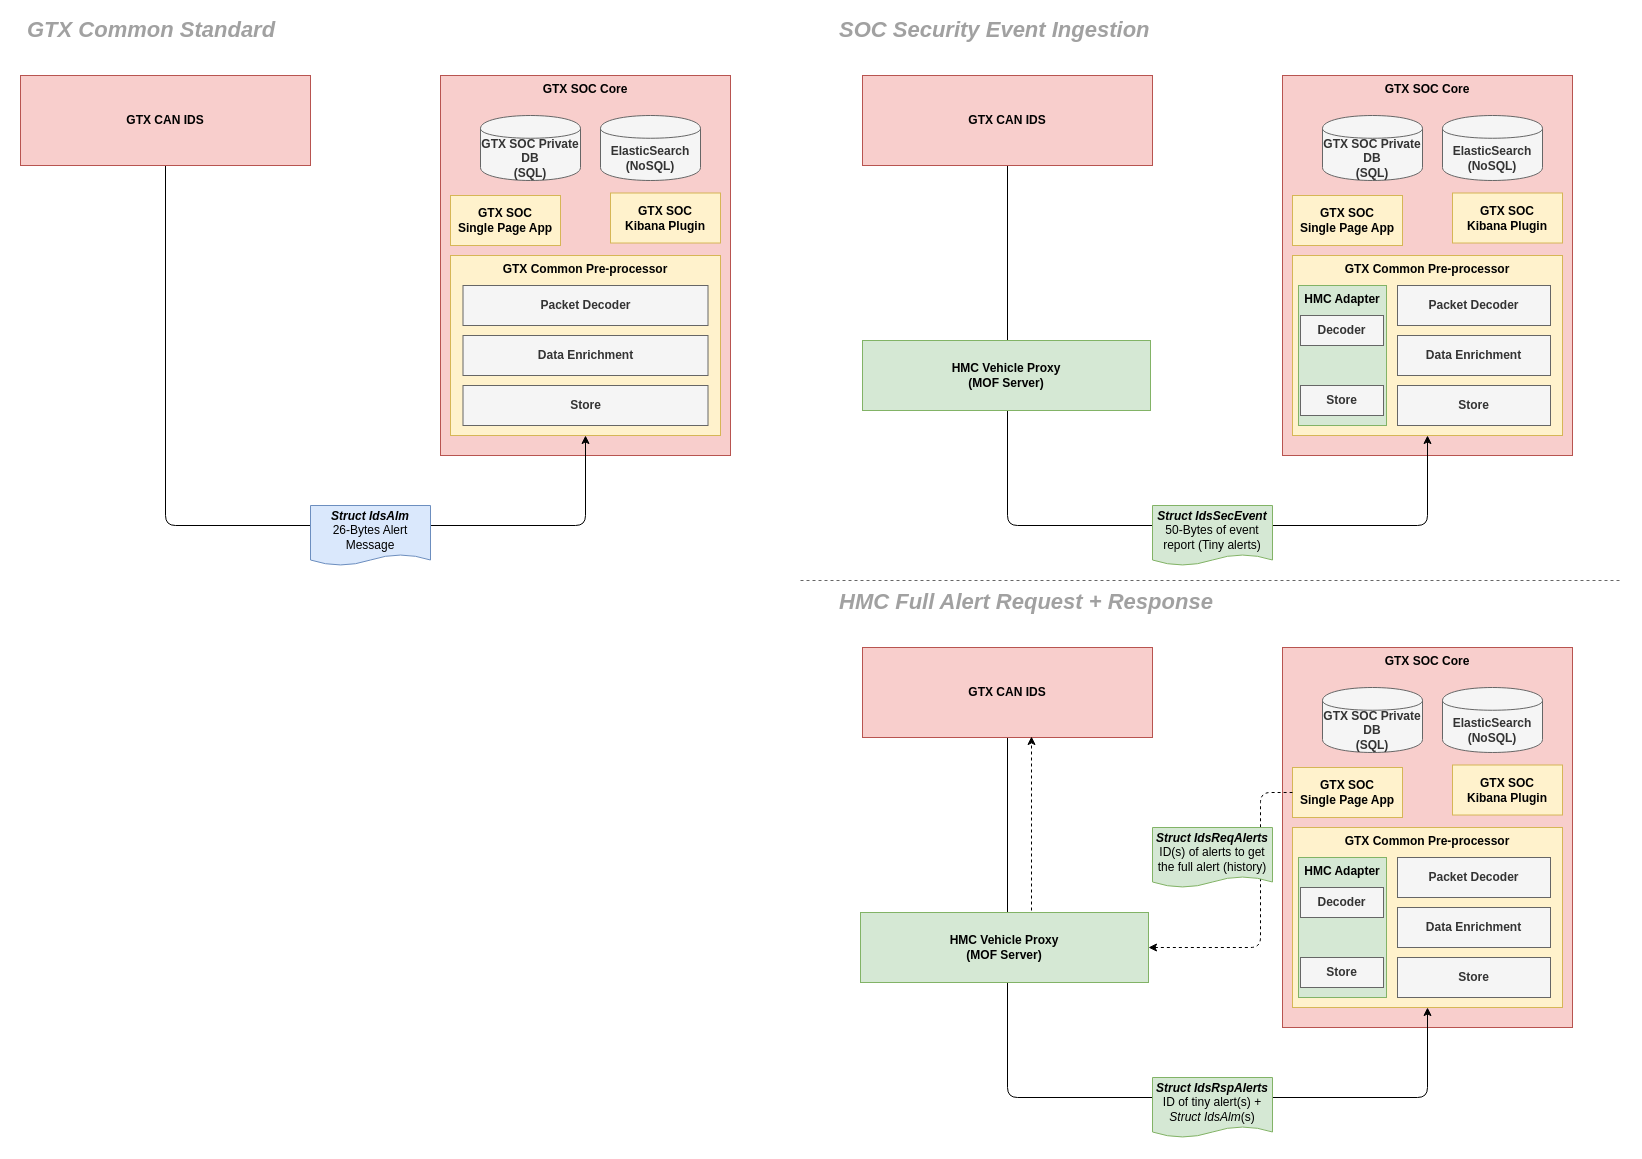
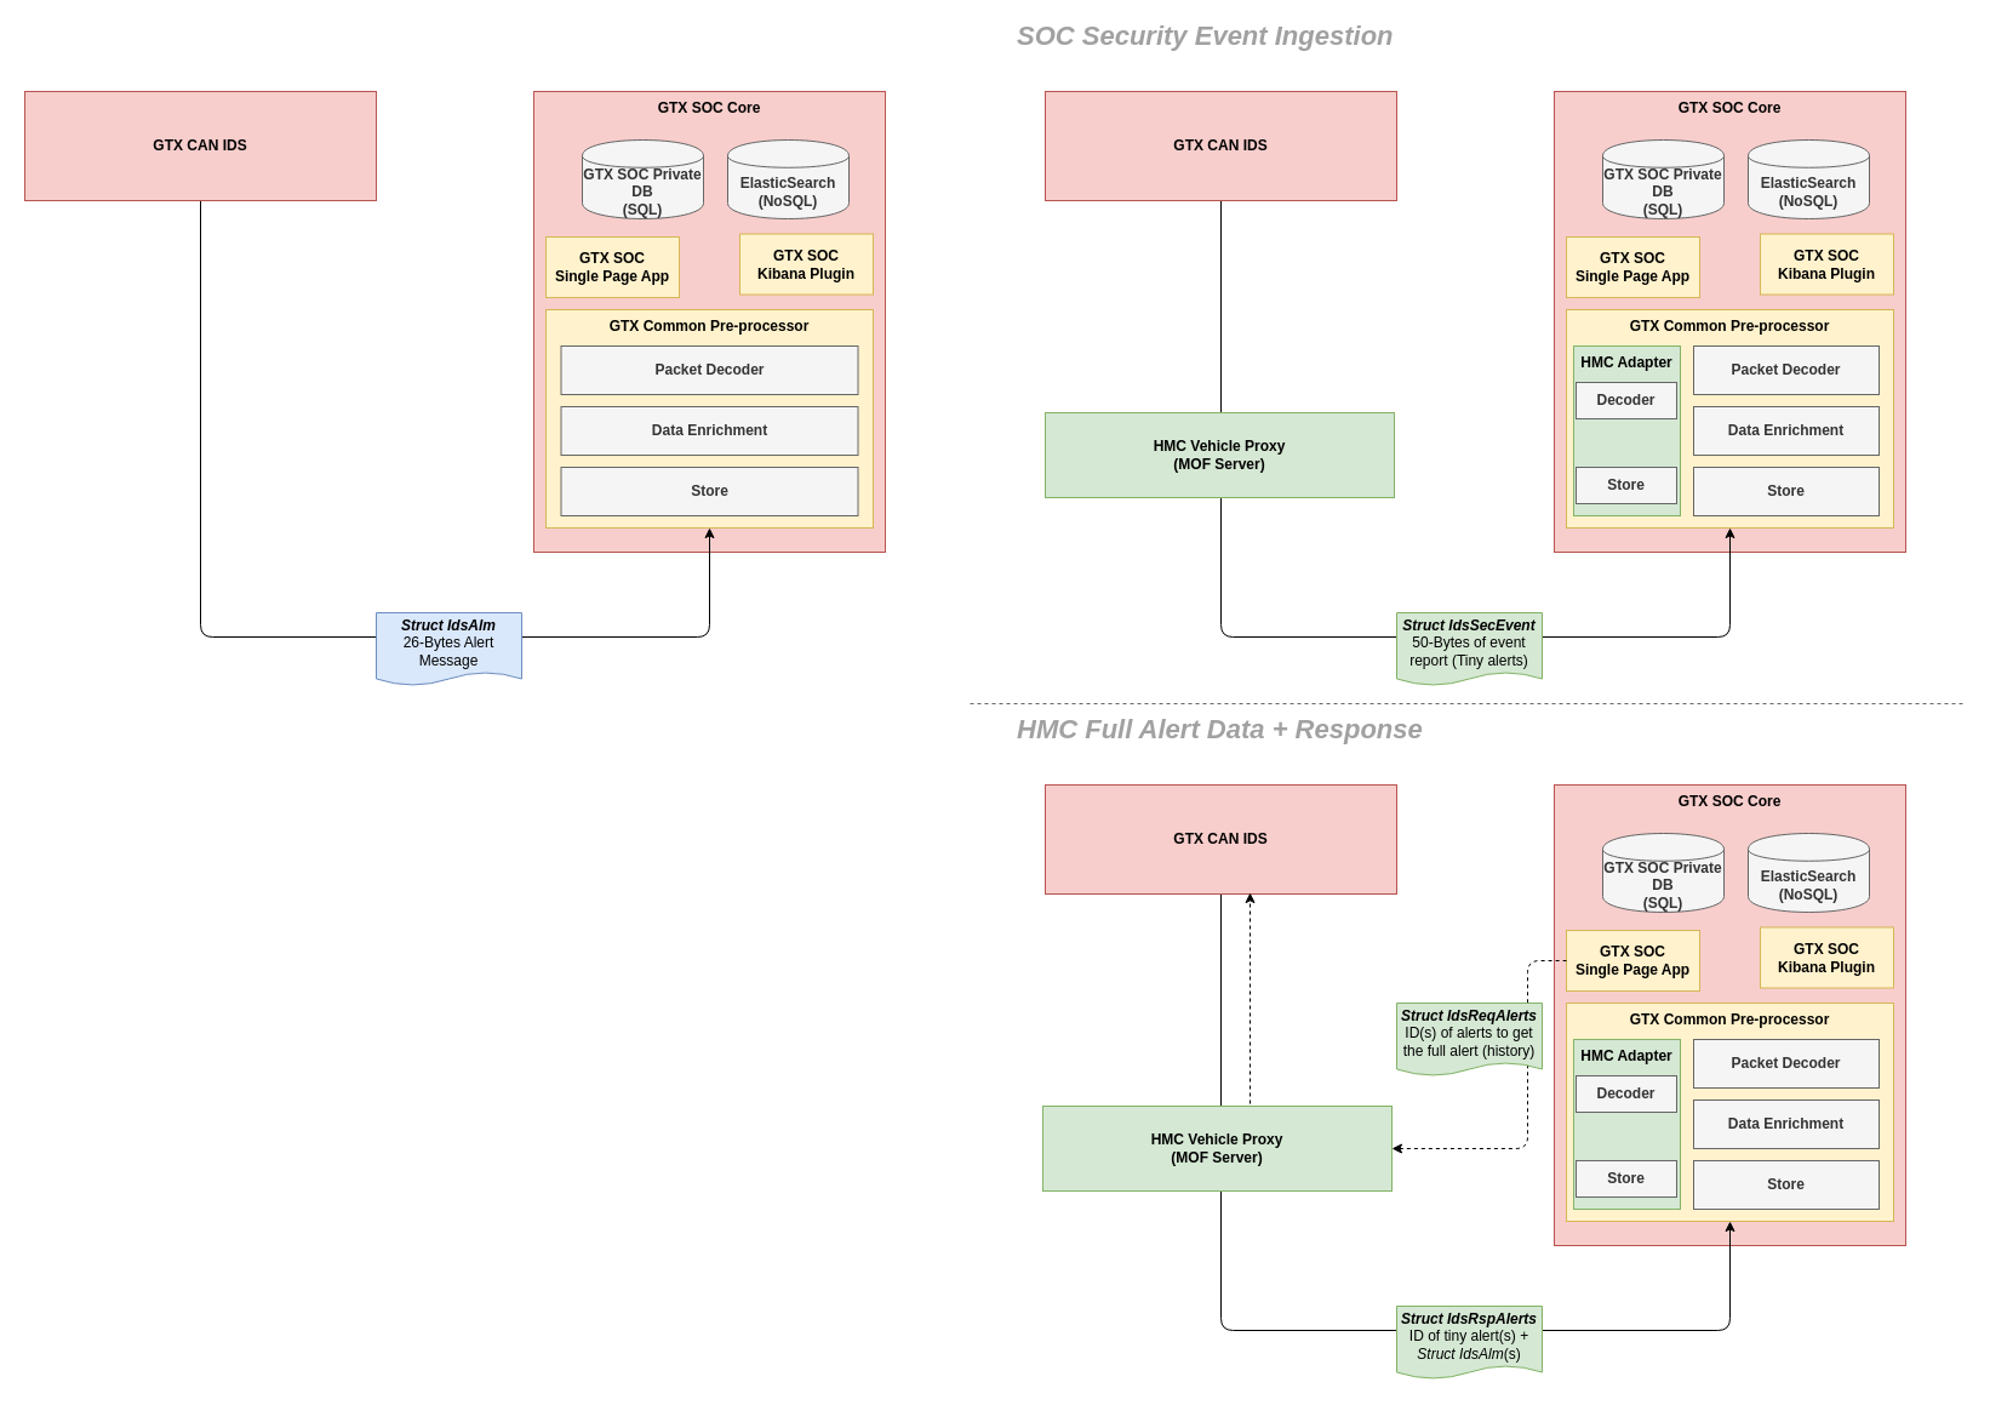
  <mxCell id="0" />
  <mxCell id="1" parent="0" />
  <mxCell id="2" value="GTX SOC Core" style="rounded=0;whiteSpace=wrap;html=1;fillColor=#f8cecc;strokeColor=#b85450;verticalAlign=top;fontStyle=1" parent="1" vertex="1"><mxGeometry x="440" y="75" width="290" height="380" as="geometry" /></mxCell>
  <mxCell id="3" value="GTX Common Pre-processor" style="rounded=0;whiteSpace=wrap;html=1;fillColor=#fff2cc;strokeColor=#d6b656;fontStyle=1;verticalAlign=top;" parent="1" vertex="1"><mxGeometry x="450" y="255" width="270" height="180" as="geometry" /></mxCell>
  <mxCell id="4" value="GTX SOC&lt;br&gt;Single Page App" style="rounded=0;whiteSpace=wrap;html=1;fillColor=#fff2cc;strokeColor=#d6b656;fontStyle=1" parent="1" vertex="1"><mxGeometry x="450" y="195" width="110" height="50" as="geometry" /></mxCell>
  <mxCell id="5" value="GTX SOC Private DB&lt;br&gt;(SQL)" style="shape=cylinder;whiteSpace=wrap;html=1;boundedLbl=1;backgroundOutline=1;fontStyle=1;fillColor=#f5f5f5;strokeColor=#666666;fontColor=#333333;" parent="1" vertex="1"><mxGeometry x="480" y="115" width="100" height="65" as="geometry" /></mxCell>
  <mxCell id="6" value="ElasticSearch&lt;br&gt;(NoSQL)" style="shape=cylinder;whiteSpace=wrap;html=1;boundedLbl=1;backgroundOutline=1;fontStyle=1;fillColor=#f5f5f5;strokeColor=#666666;fontColor=#333333;" parent="1" vertex="1"><mxGeometry x="600" y="115" width="100" height="65" as="geometry" /></mxCell>
  <mxCell id="7" value="GTX SOC&lt;br&gt;Kibana Plugin" style="rounded=0;whiteSpace=wrap;html=1;fillColor=#fff2cc;strokeColor=#d6b656;fontStyle=1" parent="1" vertex="1"><mxGeometry x="610" y="192.5" width="110" height="50" as="geometry" /></mxCell>
  <mxCell id="8" value="" style="endArrow=classic;html=1;exitX=0.5;exitY=1;exitDx=0;exitDy=0;entryX=0.5;entryY=1;entryDx=0;entryDy=0;" parent="1" source="13" target="3" edge="1"><mxGeometry width="50" height="50" relative="1" as="geometry"><mxPoint x="180" y="405" as="sourcePoint" /><mxPoint x="180" y="85" as="targetPoint" /><Array as="points"><mxPoint x="165" y="525" /><mxPoint x="585" y="525" /></Array></mxGeometry></mxCell>
  <mxCell id="9" value="&lt;b&gt;&lt;i&gt;Struct IdsAlm&lt;/i&gt;&lt;/b&gt;&lt;br&gt;26-Bytes Alert Message" style="shape=document;whiteSpace=wrap;html=1;boundedLbl=1;fillColor=#dae8fc;strokeColor=#6c8ebf;size=0.183;verticalAlign=bottom;" parent="1" vertex="1"><mxGeometry x="310" y="505" width="120" height="60" as="geometry" /></mxCell>
  <mxCell id="10" value="Packet Decoder" style="rounded=0;whiteSpace=wrap;html=1;fillColor=#f5f5f5;strokeColor=#666666;fontColor=#333333;fontStyle=1" parent="1" vertex="1"><mxGeometry x="462.5" y="285" width="245" height="40" as="geometry" /></mxCell>
  <mxCell id="11" value="Data Enrichment" style="rounded=0;whiteSpace=wrap;html=1;fillColor=#f5f5f5;strokeColor=#666666;fontColor=#333333;fontStyle=1" parent="1" vertex="1"><mxGeometry x="462.5" y="335" width="245" height="40" as="geometry" /></mxCell>
  <mxCell id="12" value="Store" style="rounded=0;whiteSpace=wrap;html=1;fillColor=#f5f5f5;strokeColor=#666666;fontColor=#333333;fontStyle=1" parent="1" vertex="1"><mxGeometry x="462.5" y="385" width="245" height="40" as="geometry" /></mxCell>
  <mxCell id="13" value="GTX CAN IDS" style="rounded=0;whiteSpace=wrap;html=1;fillColor=#f8cecc;strokeColor=#b85450;verticalAlign=middle;fontStyle=1" parent="1" vertex="1"><mxGeometry x="20" y="75" width="290" height="90" as="geometry" /></mxCell>
  <mxCell id="14" value="GTX SOC Core" style="rounded=0;whiteSpace=wrap;html=1;fillColor=#f8cecc;strokeColor=#b85450;verticalAlign=top;fontStyle=1" parent="1" vertex="1"><mxGeometry x="1282" y="75" width="290" height="380" as="geometry" /></mxCell>
  <mxCell id="15" value="GTX Common Pre-processor" style="rounded=0;whiteSpace=wrap;html=1;fillColor=#fff2cc;strokeColor=#d6b656;fontStyle=1;verticalAlign=top;" parent="1" vertex="1"><mxGeometry x="1292" y="255" width="270" height="180" as="geometry" /></mxCell>
  <mxCell id="16" value="GTX SOC&lt;br&gt;Single Page App" style="rounded=0;whiteSpace=wrap;html=1;fillColor=#fff2cc;strokeColor=#d6b656;fontStyle=1" parent="1" vertex="1"><mxGeometry x="1292" y="195" width="110" height="50" as="geometry" /></mxCell>
  <mxCell id="17" value="GTX SOC Private DB&lt;br&gt;(SQL)" style="shape=cylinder;whiteSpace=wrap;html=1;boundedLbl=1;backgroundOutline=1;fontStyle=1;fillColor=#f5f5f5;strokeColor=#666666;fontColor=#333333;" parent="1" vertex="1"><mxGeometry x="1322" y="115" width="100" height="65" as="geometry" /></mxCell>
  <mxCell id="18" value="ElasticSearch&lt;br&gt;(NoSQL)" style="shape=cylinder;whiteSpace=wrap;html=1;boundedLbl=1;backgroundOutline=1;fontStyle=1;fillColor=#f5f5f5;strokeColor=#666666;fontColor=#333333;" parent="1" vertex="1"><mxGeometry x="1442" y="115" width="100" height="65" as="geometry" /></mxCell>
  <mxCell id="19" value="GTX SOC&lt;br&gt;Kibana Plugin" style="rounded=0;whiteSpace=wrap;html=1;fillColor=#fff2cc;strokeColor=#d6b656;fontStyle=1" parent="1" vertex="1"><mxGeometry x="1452" y="192.5" width="110" height="50" as="geometry" /></mxCell>
  <mxCell id="20" value="" style="endArrow=classic;html=1;exitX=0.5;exitY=1;exitDx=0;exitDy=0;entryX=0.5;entryY=1;entryDx=0;entryDy=0;" parent="1" source="22" target="15" edge="1"><mxGeometry width="50" height="50" relative="1" as="geometry"><mxPoint x="1022" y="405" as="sourcePoint" /><mxPoint x="1022" y="85" as="targetPoint" /><Array as="points"><mxPoint x="1007" y="525" /><mxPoint x="1427" y="525" /></Array></mxGeometry></mxCell>
  <mxCell id="21" value="&lt;b&gt;&lt;i&gt;Struct IdsSecEvent&lt;/i&gt;&lt;/b&gt;&lt;br&gt;50-Bytes of event report (Tiny alerts)" style="shape=document;whiteSpace=wrap;html=1;boundedLbl=1;fillColor=#d5e8d4;strokeColor=#82b366;size=0.183;verticalAlign=bottom;" parent="1" vertex="1"><mxGeometry x="1152" y="505" width="120" height="60" as="geometry" /></mxCell>
  <mxCell id="22" value="GTX CAN IDS" style="rounded=0;whiteSpace=wrap;html=1;fillColor=#f8cecc;strokeColor=#b85450;verticalAlign=middle;fontStyle=1" parent="1" vertex="1"><mxGeometry x="862" y="75" width="290" height="90" as="geometry" /></mxCell>
  <mxCell id="23" value="HMC Adapter" style="rounded=0;whiteSpace=wrap;html=1;fillColor=#d5e8d4;strokeColor=#82b366;fontStyle=1;verticalAlign=top;" parent="1" vertex="1"><mxGeometry x="1298" y="285" width="88" height="140" as="geometry" /></mxCell>
  <mxCell id="24" value="Packet Decoder" style="rounded=0;whiteSpace=wrap;html=1;fillColor=#f5f5f5;strokeColor=#666666;fontColor=#333333;fontStyle=1" parent="1" vertex="1"><mxGeometry x="1397" y="285" width="153" height="40" as="geometry" /></mxCell>
  <mxCell id="25" value="Data Enrichment" style="rounded=0;whiteSpace=wrap;html=1;fillColor=#f5f5f5;strokeColor=#666666;fontColor=#333333;fontStyle=1" parent="1" vertex="1"><mxGeometry x="1397" y="335" width="153" height="40" as="geometry" /></mxCell>
  <mxCell id="26" value="Store" style="rounded=0;whiteSpace=wrap;html=1;fillColor=#f5f5f5;strokeColor=#666666;fontColor=#333333;fontStyle=1" parent="1" vertex="1"><mxGeometry x="1397" y="385" width="153" height="40" as="geometry" /></mxCell>
  <mxCell id="27" value="Decoder" style="rounded=0;whiteSpace=wrap;html=1;fillColor=#f5f5f5;strokeColor=#666666;fontColor=#333333;fontStyle=1" parent="1" vertex="1"><mxGeometry x="1300" y="315" width="83" height="30" as="geometry" /></mxCell>
  <mxCell id="28" value="Store" style="rounded=0;whiteSpace=wrap;html=1;fillColor=#f5f5f5;strokeColor=#666666;fontColor=#333333;fontStyle=1" parent="1" vertex="1"><mxGeometry x="1300" y="385" width="83" height="30" as="geometry" /></mxCell>
- <mxCell id="29" value="GTX Common Standard&amp;nbsp;" style="text;html=1;strokeColor=none;fillColor=none;align=left;verticalAlign=middle;whiteSpace=wrap;rounded=0;fontStyle=3;fontSize=22;fontColor=#A1A1A1;" parent="1" vertex="1"><mxGeometry x="25" y="20" width="505" height="20" as="geometry" /></mxCell>
  <mxCell id="30" value="" style="endArrow=none;dashed=1;html=1;fontSize=22;fontColor=#A1A1A1;labelBackgroundColor=none;labelBorderColor=#A1A1A1;fillColor=#f5f5f5;strokeColor=#666666;" parent="1" edge="1"><mxGeometry width="50" height="50" relative="1" as="geometry"><mxPoint x="800" y="580" as="sourcePoint" /><mxPoint x="1620" y="580" as="targetPoint" /></mxGeometry></mxCell>
  <mxCell id="31" value="SOC Security Event Ingestion" style="text;html=1;strokeColor=none;fillColor=none;align=left;verticalAlign=middle;whiteSpace=wrap;rounded=0;fontStyle=3;fontSize=22;fontColor=#A1A1A1;" parent="1" vertex="1"><mxGeometry x="836.5" y="20" width="505" height="20" as="geometry" /></mxCell>
  <mxCell id="32" value="GTX SOC Core" style="rounded=0;whiteSpace=wrap;html=1;fillColor=#f8cecc;strokeColor=#b85450;verticalAlign=top;fontStyle=1" parent="1" vertex="1"><mxGeometry x="1282" y="647" width="290" height="380" as="geometry" /></mxCell>
  <mxCell id="33" value="GTX Common Pre-processor" style="rounded=0;whiteSpace=wrap;html=1;fillColor=#fff2cc;strokeColor=#d6b656;fontStyle=1;verticalAlign=top;" parent="1" vertex="1"><mxGeometry x="1292" y="827" width="270" height="180" as="geometry" /></mxCell>
  <mxCell id="34" value="GTX SOC&lt;br&gt;Single Page App" style="rounded=0;whiteSpace=wrap;html=1;fillColor=#fff2cc;strokeColor=#d6b656;fontStyle=1" parent="1" vertex="1"><mxGeometry x="1292" y="767" width="110" height="50" as="geometry" /></mxCell>
  <mxCell id="35" value="GTX SOC Private DB&lt;br&gt;(SQL)" style="shape=cylinder;whiteSpace=wrap;html=1;boundedLbl=1;backgroundOutline=1;fontStyle=1;fillColor=#f5f5f5;strokeColor=#666666;fontColor=#333333;" parent="1" vertex="1"><mxGeometry x="1322" y="687" width="100" height="65" as="geometry" /></mxCell>
  <mxCell id="36" value="ElasticSearch&lt;br&gt;(NoSQL)" style="shape=cylinder;whiteSpace=wrap;html=1;boundedLbl=1;backgroundOutline=1;fontStyle=1;fillColor=#f5f5f5;strokeColor=#666666;fontColor=#333333;" parent="1" vertex="1"><mxGeometry x="1442" y="687" width="100" height="65" as="geometry" /></mxCell>
  <mxCell id="37" value="GTX SOC&lt;br&gt;Kibana Plugin" style="rounded=0;whiteSpace=wrap;html=1;fillColor=#fff2cc;strokeColor=#d6b656;fontStyle=1" parent="1" vertex="1"><mxGeometry x="1452" y="764.5" width="110" height="50" as="geometry" /></mxCell>
  <mxCell id="38" value="" style="endArrow=classic;html=1;exitX=0.5;exitY=1;exitDx=0;exitDy=0;entryX=0.5;entryY=1;entryDx=0;entryDy=0;" parent="1" source="40" target="33" edge="1"><mxGeometry width="50" height="50" relative="1" as="geometry"><mxPoint x="1022" y="977" as="sourcePoint" /><mxPoint x="1022" y="657" as="targetPoint" /><Array as="points"><mxPoint x="1007" y="1097" /><mxPoint x="1427" y="1097" /></Array></mxGeometry></mxCell>
  <mxCell id="39" value="&lt;b&gt;&lt;i&gt;Struct IdsRspAlerts&lt;/i&gt;&lt;/b&gt;&lt;br&gt;ID of tiny alert(s) + &lt;i&gt;Struct IdsAlm&lt;/i&gt;(s)" style="shape=document;whiteSpace=wrap;html=1;boundedLbl=1;fillColor=#d5e8d4;strokeColor=#82b366;size=0.183;verticalAlign=bottom;" parent="1" vertex="1"><mxGeometry x="1152" y="1077" width="120" height="60" as="geometry" /></mxCell>
  <mxCell id="40" value="GTX CAN IDS" style="rounded=0;whiteSpace=wrap;html=1;fillColor=#f8cecc;strokeColor=#b85450;verticalAlign=middle;fontStyle=1" parent="1" vertex="1"><mxGeometry x="862" y="647" width="290" height="90" as="geometry" /></mxCell>
  <mxCell id="41" value="HMC Adapter" style="rounded=0;whiteSpace=wrap;html=1;fillColor=#d5e8d4;strokeColor=#82b366;fontStyle=1;verticalAlign=top;" parent="1" vertex="1"><mxGeometry x="1298" y="857" width="88" height="140" as="geometry" /></mxCell>
  <mxCell id="42" value="Packet Decoder" style="rounded=0;whiteSpace=wrap;html=1;fillColor=#f5f5f5;strokeColor=#666666;fontColor=#333333;fontStyle=1" parent="1" vertex="1"><mxGeometry x="1397" y="857" width="153" height="40" as="geometry" /></mxCell>
  <mxCell id="43" value="Data Enrichment" style="rounded=0;whiteSpace=wrap;html=1;fillColor=#f5f5f5;strokeColor=#666666;fontColor=#333333;fontStyle=1" parent="1" vertex="1"><mxGeometry x="1397" y="907" width="153" height="40" as="geometry" /></mxCell>
  <mxCell id="44" value="Store" style="rounded=0;whiteSpace=wrap;html=1;fillColor=#f5f5f5;strokeColor=#666666;fontColor=#333333;fontStyle=1" parent="1" vertex="1"><mxGeometry x="1397" y="957" width="153" height="40" as="geometry" /></mxCell>
  <mxCell id="45" value="Decoder" style="rounded=0;whiteSpace=wrap;html=1;fillColor=#f5f5f5;strokeColor=#666666;fontColor=#333333;fontStyle=1" parent="1" vertex="1"><mxGeometry x="1300" y="887" width="83" height="30" as="geometry" /></mxCell>
  <mxCell id="46" value="Store" style="rounded=0;whiteSpace=wrap;html=1;fillColor=#f5f5f5;strokeColor=#666666;fontColor=#333333;fontStyle=1" parent="1" vertex="1"><mxGeometry x="1300" y="957" width="83" height="30" as="geometry" /></mxCell>
- <mxCell id="47" value="HMC Full Alert Request + Response" style="text;html=1;strokeColor=none;fillColor=none;align=left;verticalAlign=middle;whiteSpace=wrap;rounded=0;fontStyle=3;fontSize=22;fontColor=#A1A1A1;" parent="1" vertex="1"><mxGeometry x="836.5" y="592" width="505" height="20" as="geometry" /></mxCell>
+ <mxCell id="47" value="HMC Full Alert Data + Response" style="text;html=1;strokeColor=none;fillColor=none;align=left;verticalAlign=middle;whiteSpace=wrap;rounded=0;fontStyle=3;fontSize=22;fontColor=#A1A1A1;" parent="1" vertex="1"><mxGeometry x="836.5" y="592" width="505" height="20" as="geometry" /></mxCell>
  <mxCell id="48" value="HMC Vehicle Proxy&lt;br&gt;(MOF Server)" style="rounded=0;whiteSpace=wrap;html=1;fillColor=#d5e8d4;strokeColor=#82b366;fontStyle=1;verticalAlign=middle;" parent="1" vertex="1"><mxGeometry x="862" y="340" width="288" height="70" as="geometry" /></mxCell>
  <mxCell id="49" value="HMC Vehicle Proxy&lt;br&gt;(MOF Server)" style="rounded=0;whiteSpace=wrap;html=1;fillColor=#d5e8d4;strokeColor=#82b366;fontStyle=1;verticalAlign=middle;" parent="1" vertex="1"><mxGeometry x="860" y="912" width="288" height="70" as="geometry" /></mxCell>
  <mxCell id="50" value="" style="endArrow=none;dashed=1;html=1;labelBackgroundColor=none;fontSize=22;fontColor=#A1A1A1;entryX=0;entryY=0.5;entryDx=0;entryDy=0;exitX=1;exitY=0.5;exitDx=0;exitDy=0;startArrow=classic;startFill=1;" parent="1" source="49" target="34" edge="1"><mxGeometry width="50" height="50" relative="1" as="geometry"><mxPoint x="1187" y="839.5" as="sourcePoint" /><mxPoint x="1237" y="789.5" as="targetPoint" /><Array as="points"><mxPoint x="1260" y="947" /><mxPoint x="1260" y="792" /></Array></mxGeometry></mxCell>
  <mxCell id="51" value="" style="endArrow=classic;dashed=1;html=1;labelBackgroundColor=none;fontSize=22;fontColor=#A1A1A1;endFill=1;" parent="1" edge="1"><mxGeometry width="50" height="50" relative="1" as="geometry"><mxPoint x="1031" y="910" as="sourcePoint" /><mxPoint x="1031" y="736" as="targetPoint" /></mxGeometry></mxCell>
  <mxCell id="52" value="&lt;b&gt;&lt;i&gt;Struct IdsReqAlerts&lt;/i&gt;&lt;/b&gt;&lt;br&gt;ID(s) of alerts to get the full alert (history)" style="shape=document;whiteSpace=wrap;html=1;boundedLbl=1;fillColor=#d5e8d4;strokeColor=#82b366;size=0.183;verticalAlign=bottom;" parent="1" vertex="1"><mxGeometry x="1152" y="827" width="120" height="60" as="geometry" /></mxCell>
